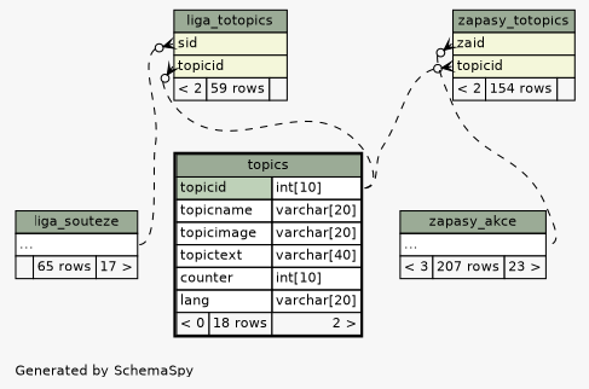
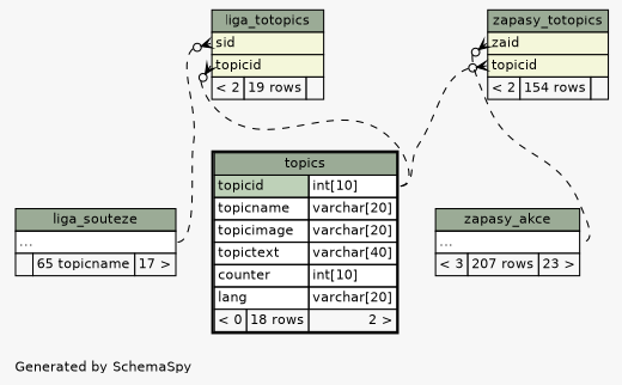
  digraph {
    bgcolor="#f7f7f7"
    fontname=Helvetica
    fontsize=11
    label="\nGenerated by SchemaSpy"
    labeljust=l
    nodesep=0.18
    rankdir=TB
    ranksep=0.46
    node [fontname=Helvetica fontsize=11 shape=plaintext]
    edge [arrowhead=none arrowsize=0.8 arrowtail=crowodot dir=back headport="elipses:e" style=dashed tailport="topicid:w"]
-   n1 [label=<     <TABLE BORDER="0" CELLBORDER="1" CELLSPACING="0" BGCOLOR="#ffffff">       <TR><TD COLSPAN="3" BGCOLOR="#9bab96" ALIGN="CENTER">liga_totopics</TD></TR>       <TR><TD PORT="sid" COLSPAN="3" BGCOLOR="#f4f7da" ALIGN="LEFT">sid</TD></TR>       <TR><TD PORT="topicid" COLSPAN="3" BGCOLOR="#f4f7da" ALIGN="LEFT">topicid</TD></TR>       <TR><TD ALIGN="LEFT" BGCOLOR="#f7f7f7">&lt; 2</TD><TD ALIGN="RIGHT" BGCOLOR="#f7f7f7">59 rows</TD><TD ALIGN="RIGHT" BGCOLOR="#f7f7f7">  </TD></TR>     </TABLE>>]
-   n2 [label=<     <TABLE BORDER="0" CELLBORDER="1" CELLSPACING="0" BGCOLOR="#ffffff">       <TR><TD COLSPAN="3" BGCOLOR="#9bab96" ALIGN="CENTER">liga_souteze</TD></TR>       <TR><TD PORT="elipses" COLSPAN="3" ALIGN="LEFT">...</TD></TR>       <TR><TD ALIGN="LEFT" BGCOLOR="#f7f7f7">  </TD><TD ALIGN="RIGHT" BGCOLOR="#f7f7f7">65 rows</TD><TD ALIGN="RIGHT" BGCOLOR="#f7f7f7">17 &gt;</TD></TR>     </TABLE>>]
+   n1 [label=<     <TABLE BORDER="0" CELLBORDER="1" CELLSPACING="0" BGCOLOR="#ffffff">       <TR><TD COLSPAN="3" BGCOLOR="#9bab96" ALIGN="CENTER">liga_totopics</TD></TR>       <TR><TD PORT="sid" COLSPAN="3" BGCOLOR="#f4f7da" ALIGN="LEFT">sid</TD></TR>       <TR><TD PORT="topicid" COLSPAN="3" BGCOLOR="#f4f7da" ALIGN="LEFT">topicid</TD></TR>       <TR><TD ALIGN="LEFT" BGCOLOR="#f7f7f7">&lt; 2</TD><TD ALIGN="RIGHT" BGCOLOR="#f7f7f7">19 rows</TD><TD ALIGN="RIGHT" BGCOLOR="#f7f7f7">  </TD></TR>     </TABLE>>]
+   n2 [label=<     <TABLE BORDER="0" CELLBORDER="1" CELLSPACING="0" BGCOLOR="#ffffff">       <TR><TD COLSPAN="3" BGCOLOR="#9bab96" ALIGN="CENTER">liga_souteze</TD></TR>       <TR><TD PORT="elipses" COLSPAN="3" ALIGN="LEFT">...</TD></TR>       <TR><TD ALIGN="LEFT" BGCOLOR="#f7f7f7">  </TD><TD ALIGN="RIGHT" BGCOLOR="#f7f7f7">65 topicname</TD><TD ALIGN="RIGHT" BGCOLOR="#f7f7f7">17 &gt;</TD></TR>     </TABLE>>]
    n3 [label=<     <TABLE BORDER="2" CELLBORDER="1" CELLSPACING="0" BGCOLOR="#ffffff">       <TR><TD COLSPAN="3" BGCOLOR="#9bab96" ALIGN="CENTER">topics</TD></TR>       <TR><TD PORT="topicid" COLSPAN="2" BGCOLOR="#bed1b8" ALIGN="LEFT">topicid</TD><TD PORT="topicid.type" ALIGN="LEFT">int[10]</TD></TR>       <TR><TD PORT="topicname" COLSPAN="2" ALIGN="LEFT">topicname</TD><TD PORT="topicname.type" ALIGN="LEFT">varchar[20]</TD></TR>       <TR><TD PORT="topicimage" COLSPAN="2" ALIGN="LEFT">topicimage</TD><TD PORT="topicimage.type" ALIGN="LEFT">varchar[20]</TD></TR>       <TR><TD PORT="topictext" COLSPAN="2" ALIGN="LEFT">topictext</TD><TD PORT="topictext.type" ALIGN="LEFT">varchar[40]</TD></TR>       <TR><TD PORT="counter" COLSPAN="2" ALIGN="LEFT">counter</TD><TD PORT="counter.type" ALIGN="LEFT">int[10]</TD></TR>       <TR><TD PORT="lang" COLSPAN="2" ALIGN="LEFT">lang</TD><TD PORT="lang.type" ALIGN="LEFT">varchar[20]</TD></TR>       <TR><TD ALIGN="LEFT" BGCOLOR="#f7f7f7">&lt; 0</TD><TD ALIGN="RIGHT" BGCOLOR="#f7f7f7">18 rows</TD><TD ALIGN="RIGHT" BGCOLOR="#f7f7f7">2 &gt;</TD></TR>     </TABLE>>]
    n4 [label=<     <TABLE BORDER="0" CELLBORDER="1" CELLSPACING="0" BGCOLOR="#ffffff">       <TR><TD COLSPAN="3" BGCOLOR="#9bab96" ALIGN="CENTER">zapasy_totopics</TD></TR>       <TR><TD PORT="zaid" COLSPAN="3" BGCOLOR="#f4f7da" ALIGN="LEFT">zaid</TD></TR>       <TR><TD PORT="topicid" COLSPAN="3" BGCOLOR="#f4f7da" ALIGN="LEFT">topicid</TD></TR>       <TR><TD ALIGN="LEFT" BGCOLOR="#f7f7f7">&lt; 2</TD><TD ALIGN="RIGHT" BGCOLOR="#f7f7f7">154 rows</TD><TD ALIGN="RIGHT" BGCOLOR="#f7f7f7">  </TD></TR>     </TABLE>>]
    n5 [label=<     <TABLE BORDER="0" CELLBORDER="1" CELLSPACING="0" BGCOLOR="#ffffff">       <TR><TD COLSPAN="3" BGCOLOR="#9bab96" ALIGN="CENTER">zapasy_akce</TD></TR>       <TR><TD PORT="elipses" COLSPAN="3" ALIGN="LEFT">...</TD></TR>       <TR><TD ALIGN="LEFT" BGCOLOR="#f7f7f7">&lt; 3</TD><TD ALIGN="RIGHT" BGCOLOR="#f7f7f7">207 rows</TD><TD ALIGN="RIGHT" BGCOLOR="#f7f7f7">23 &gt;</TD></TR>     </TABLE>>]
    n1 -> n2 [tailport="sid:w"]
    n1 -> n3 [headport="topicid.type:e"]
    n4 -> n3 [headport="topicid.type:e"]
    n4 -> n5 [tailport="zaid:w"]
  }
